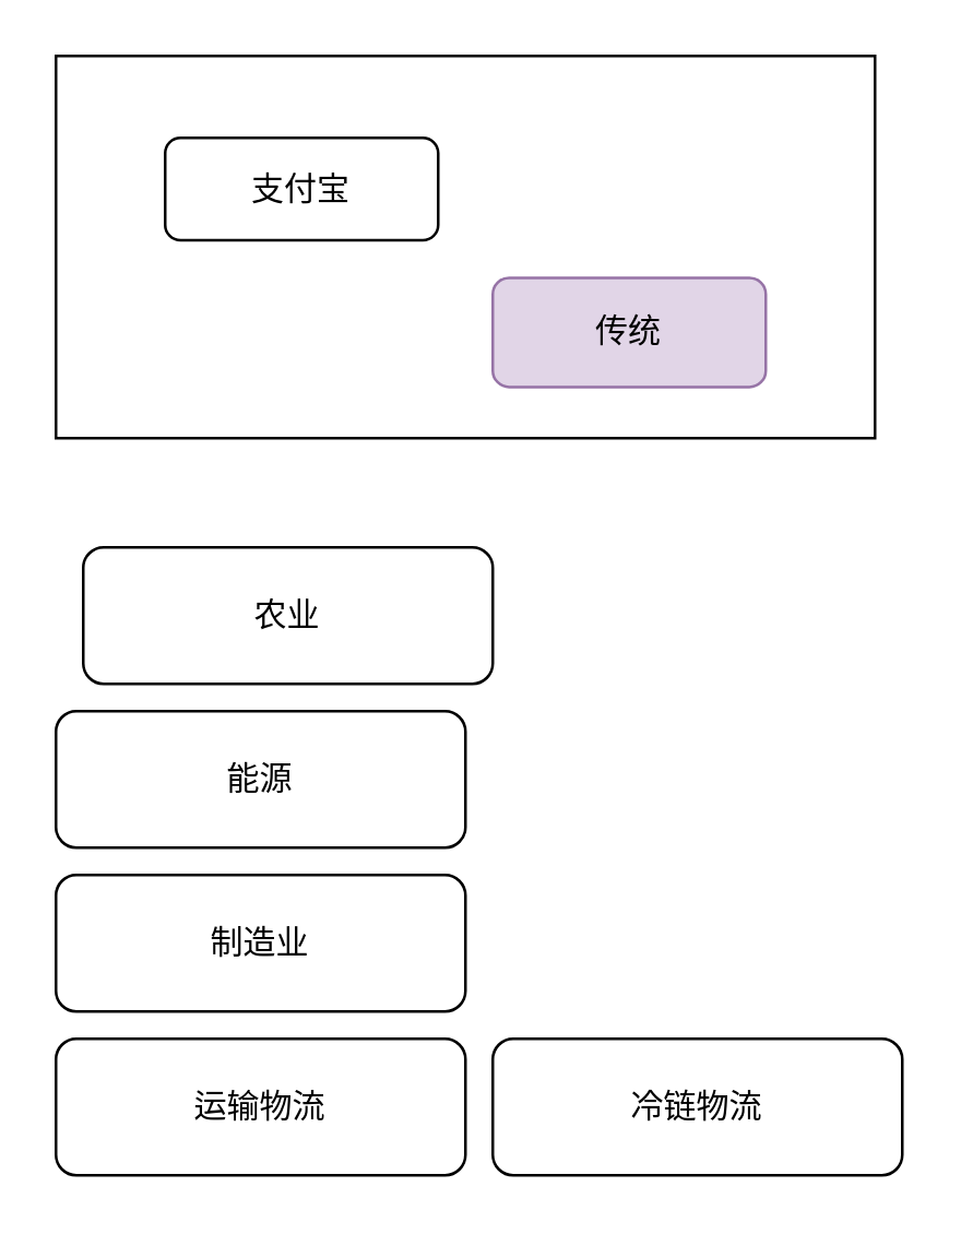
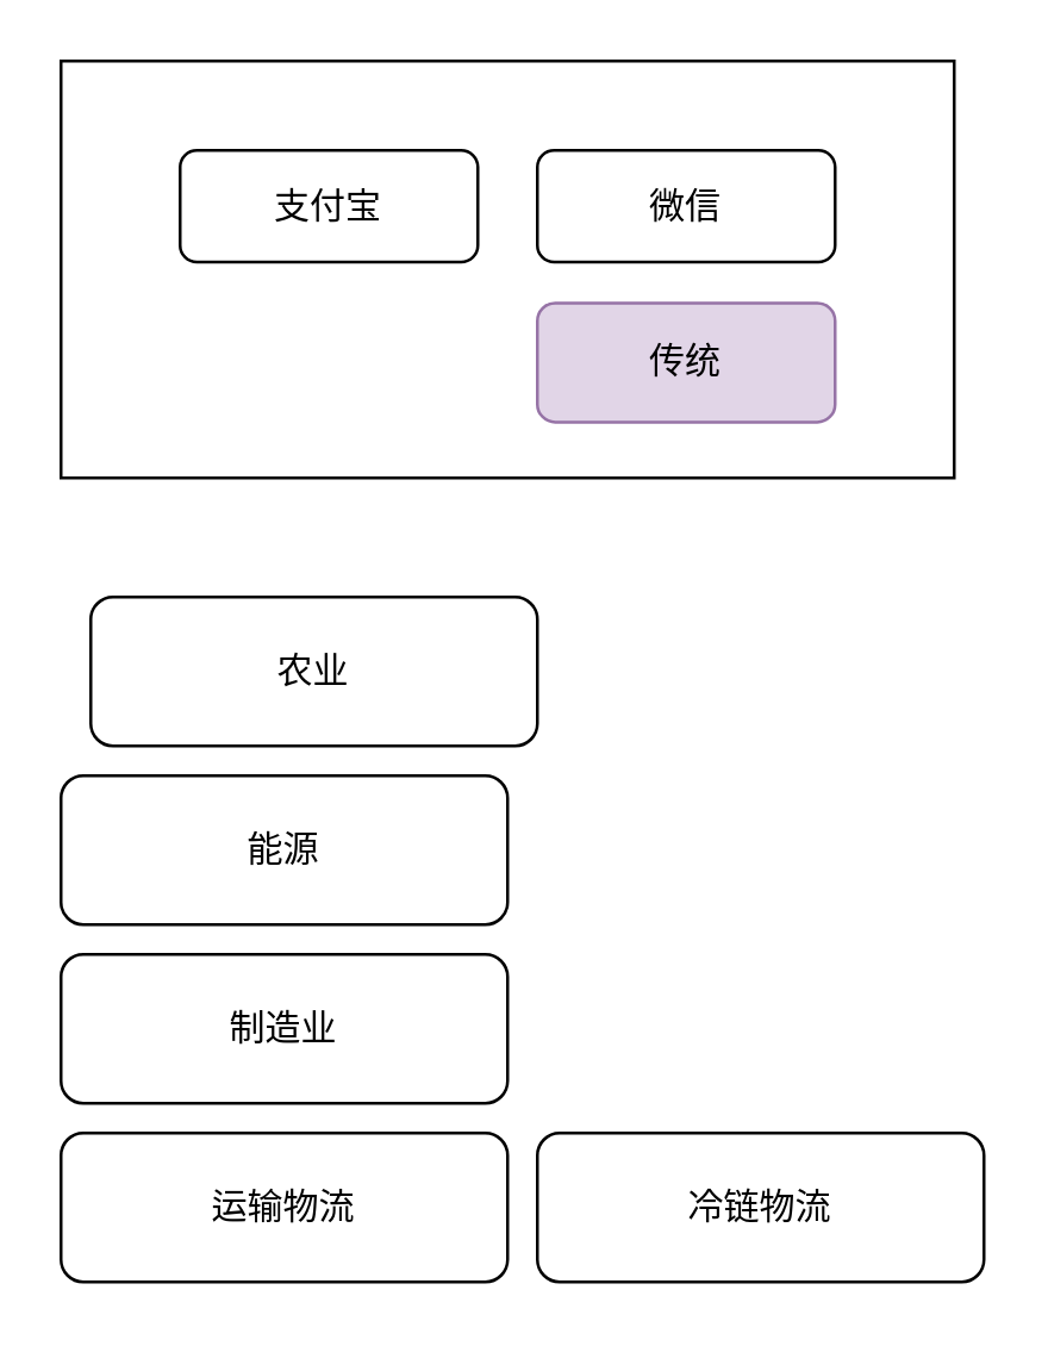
  <mxCell id="0" />
  <mxCell id="1" parent="0" />
  <mxCell id="2" value="" style="rounded=0;whiteSpace=wrap;html=1;container=1;recursiveResize=0;" parent="1" vertex="1"><mxGeometry x="20" y="20" width="300" height="140" as="geometry" /></mxCell>
  <mxCell id="3" value="支付宝" style="rounded=1;whiteSpace=wrap;html=1;" parent="2" vertex="1"><mxGeometry x="40" y="30.0" width="100" height="37.5" as="geometry" /></mxCell>
+ <mxCell id="4" value="微信" style="rounded=1;whiteSpace=wrap;html=1;" parent="2" vertex="1"><mxGeometry x="160" y="30.0" width="100" height="37.5" as="geometry" /></mxCell>
  <mxCell id="5" value="传统" style="rounded=1;whiteSpace=wrap;html=1;fillColor=#e1d5e7;strokeColor=#9673a6;" parent="2" vertex="1"><mxGeometry x="160" y="81.25" width="100" height="40" as="geometry" /></mxCell>
  <mxCell id="6" value="农业" style="rounded=1;whiteSpace=wrap;html=1;" parent="1" vertex="1"><mxGeometry x="30" y="200" width="150" height="50" as="geometry" /></mxCell>
  <mxCell id="7" value="制造业" style="rounded=1;whiteSpace=wrap;html=1;" parent="1" vertex="1"><mxGeometry x="20" y="320" width="150" height="50" as="geometry" /></mxCell>
  <mxCell id="8" value="运输物流" style="rounded=1;whiteSpace=wrap;html=1;" parent="1" vertex="1"><mxGeometry x="20" y="380" width="150" height="50" as="geometry" /></mxCell>
  <mxCell id="9" value="冷链物流" style="rounded=1;whiteSpace=wrap;html=1;" parent="1" vertex="1"><mxGeometry x="180" y="380" width="150" height="50" as="geometry" /></mxCell>
  <mxCell id="10" value="能源" style="rounded=1;whiteSpace=wrap;html=1;" parent="1" vertex="1"><mxGeometry x="20" y="260" width="150" height="50" as="geometry" /></mxCell>
